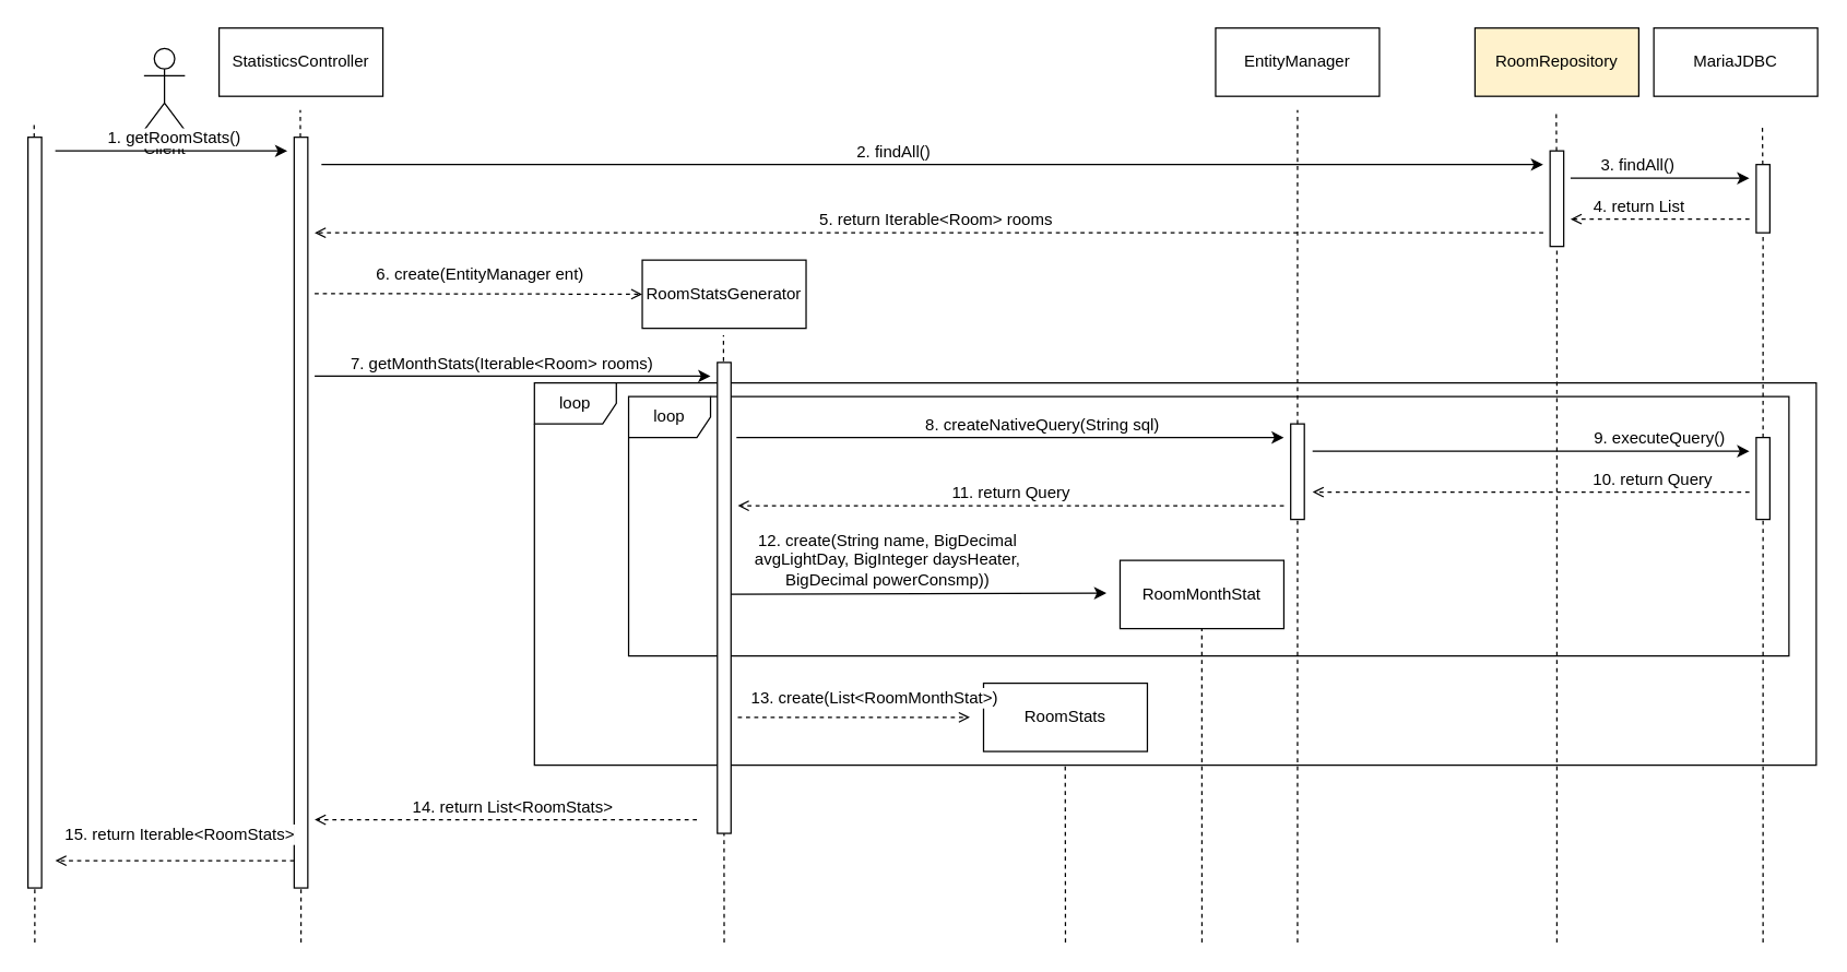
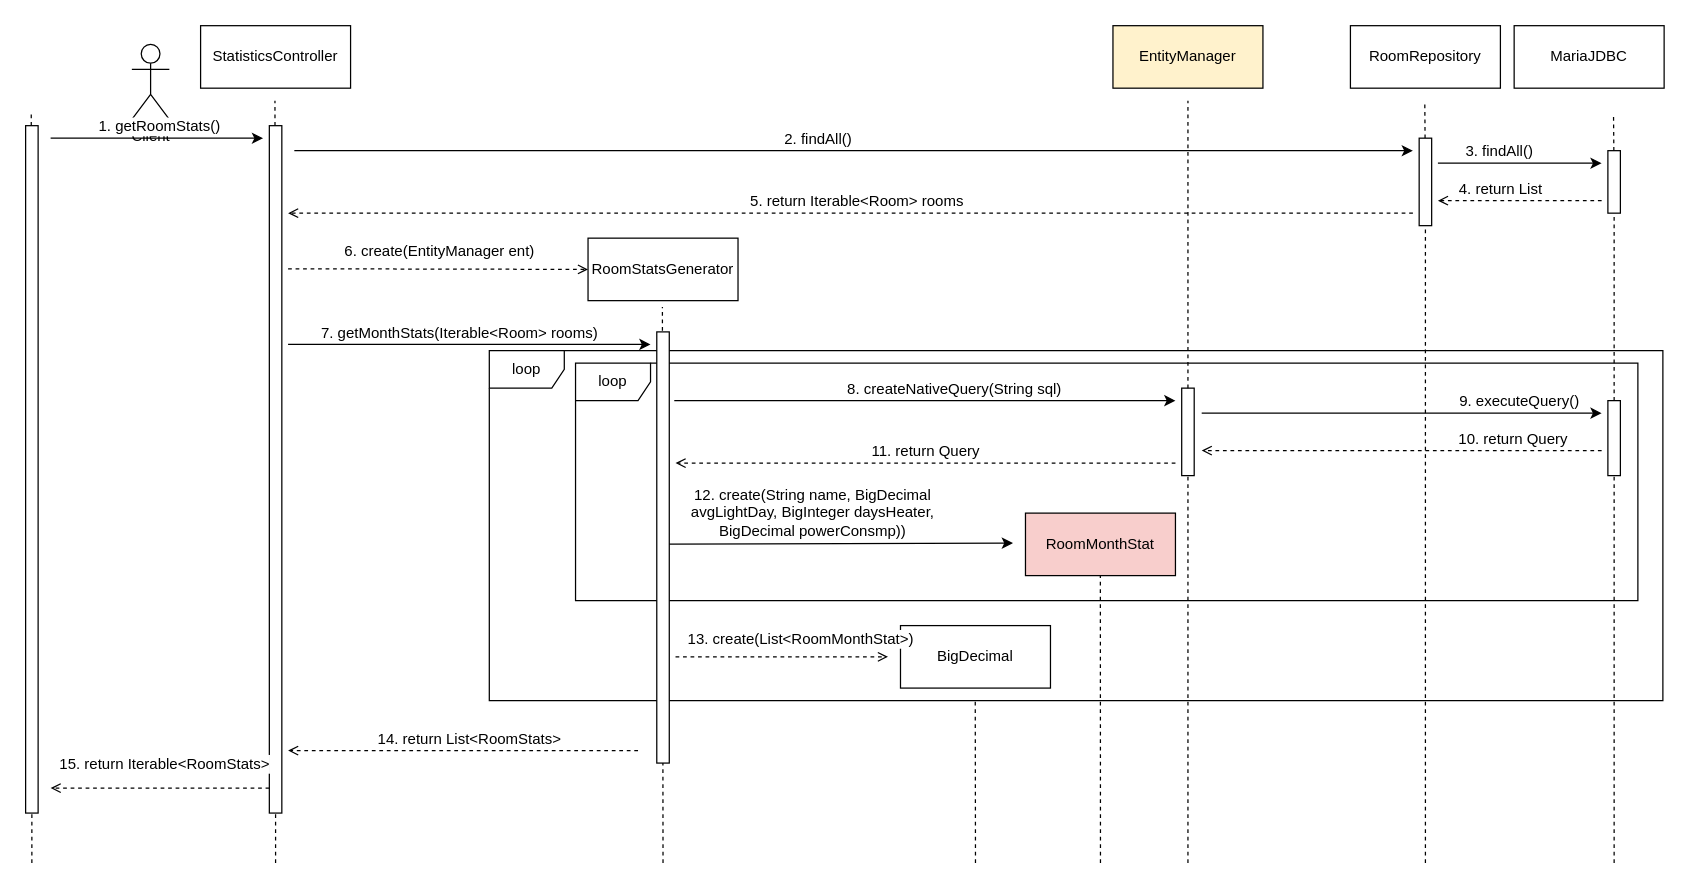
  <mxCell id="0" />
  <mxCell id="1" parent="0" />
  <mxCell id="2" value="loop" style="shape=umlFrame;whiteSpace=wrap;html=1;" parent="1" vertex="1"><mxGeometry x="391" y="280" width="939" height="280" as="geometry" /></mxCell>
  <mxCell id="3" value="loop" style="shape=umlFrame;whiteSpace=wrap;html=1;" parent="1" vertex="1"><mxGeometry x="460" y="290" width="850" height="190" as="geometry" /></mxCell>
  <mxCell id="4" value="Client" style="shape=umlActor;verticalLabelPosition=bottom;labelBackgroundColor=#ffffff;verticalAlign=top;html=1;outlineConnect=0;" parent="1" vertex="1"><mxGeometry x="105" y="35" width="30" height="60" as="geometry" /></mxCell>
  <mxCell id="5" value="" style="endArrow=none;dashed=1;html=1;" parent="1" source="6" edge="1"><mxGeometry width="50" height="50" relative="1" as="geometry"><mxPoint x="25" y="640" as="sourcePoint" /><mxPoint x="24.5" y="90" as="targetPoint" /></mxGeometry></mxCell>
  <mxCell id="6" value="" style="rounded=0;whiteSpace=wrap;html=1;" parent="1" vertex="1"><mxGeometry x="20" y="100" width="10" height="550" as="geometry" /></mxCell>
  <mxCell id="7" value="" style="endArrow=none;dashed=1;html=1;" parent="1" target="6" edge="1"><mxGeometry width="50" height="50" relative="1" as="geometry"><mxPoint x="25" y="690" as="sourcePoint" /><mxPoint x="24.5" y="90" as="targetPoint" /></mxGeometry></mxCell>
  <mxCell id="8" value="StatisticsController" style="rounded=0;whiteSpace=wrap;html=1;" parent="1" vertex="1"><mxGeometry x="160" y="20" width="120" height="50" as="geometry" /></mxCell>
  <mxCell id="9" value="RoomStatsGenerator" style="rounded=0;whiteSpace=wrap;html=1;" parent="1" vertex="1"><mxGeometry x="470" y="190" width="120" height="50" as="geometry" /></mxCell>
  <mxCell id="10" value="" style="endArrow=none;dashed=1;html=1;" parent="1" source="13" edge="1"><mxGeometry width="50" height="50" relative="1" as="geometry"><mxPoint x="220" y="650" as="sourcePoint" /><mxPoint x="219.5" y="80" as="targetPoint" /></mxGeometry></mxCell>
  <mxCell id="11" value="" style="endArrow=classic;html=1;" parent="1" edge="1"><mxGeometry width="50" height="50" relative="1" as="geometry"><mxPoint x="40" y="110" as="sourcePoint" /><mxPoint x="210" y="110" as="targetPoint" /></mxGeometry></mxCell>
  <mxCell id="12" value="1. getRoomStats()" style="edgeLabel;html=1;align=center;verticalAlign=middle;resizable=0;points=[];fontSize=12;" parent="11" vertex="1" connectable="0"><mxGeometry x="0.614" relative="1" as="geometry"><mxPoint x="-51" y="-10" as="offset" /></mxGeometry></mxCell>
  <mxCell id="13" value="" style="rounded=0;whiteSpace=wrap;html=1;" parent="1" vertex="1"><mxGeometry x="215" y="100" width="10" height="550" as="geometry" /></mxCell>
  <mxCell id="14" value="" style="endArrow=none;dashed=1;html=1;" parent="1" target="13" edge="1"><mxGeometry width="50" height="50" relative="1" as="geometry"><mxPoint x="220" y="690" as="sourcePoint" /><mxPoint x="219.5" y="80" as="targetPoint" /></mxGeometry></mxCell>
  <mxCell id="15" value="" style="endArrow=open;dashed=1;html=1;fontSize=12;endFill=0;" parent="1" edge="1"><mxGeometry width="50" height="50" relative="1" as="geometry"><mxPoint x="230" y="214.5" as="sourcePoint" /><mxPoint x="470" y="215" as="targetPoint" /></mxGeometry></mxCell>
  <mxCell id="16" value="6. create(EntityManager ent)" style="edgeLabel;html=1;align=center;verticalAlign=middle;resizable=0;points=[];fontSize=12;" parent="15" vertex="1" connectable="0"><mxGeometry x="-0.183" y="2" relative="1" as="geometry"><mxPoint x="22" y="-12.7" as="offset" /></mxGeometry></mxCell>
- <mxCell id="17" value="RoomRepository" style="rounded=0;whiteSpace=wrap;html=1;fontSize=12;fillColor=#fff2cc;" parent="1" vertex="1"><mxGeometry x="1080" y="20" width="120" height="50" as="geometry" /></mxCell>
+ <mxCell id="17" value="RoomRepository" style="rounded=0;whiteSpace=wrap;html=1;fontSize=12;" parent="1" vertex="1"><mxGeometry x="1080" y="20" width="120" height="50" as="geometry" /></mxCell>
  <mxCell id="18" value="" style="endArrow=none;dashed=1;html=1;fontSize=12;" parent="1" edge="1"><mxGeometry width="50" height="50" relative="1" as="geometry"><mxPoint x="530" y="690" as="sourcePoint" /><mxPoint x="529.5" y="245" as="targetPoint" /></mxGeometry></mxCell>
  <mxCell id="19" value="" style="endArrow=classic;html=1;fontSize=12;" parent="1" edge="1"><mxGeometry width="50" height="50" relative="1" as="geometry"><mxPoint x="235" y="120" as="sourcePoint" /><mxPoint x="1130" y="120" as="targetPoint" /></mxGeometry></mxCell>
  <mxCell id="20" value="2. findAll()" style="edgeLabel;html=1;align=center;verticalAlign=middle;resizable=0;points=[];fontSize=12;" parent="19" vertex="1" connectable="0"><mxGeometry x="0.483" relative="1" as="geometry"><mxPoint x="-246" y="-10" as="offset" /></mxGeometry></mxCell>
  <mxCell id="21" value="" style="endArrow=none;dashed=1;html=1;" parent="1" source="22" edge="1"><mxGeometry width="50" height="50" relative="1" as="geometry"><mxPoint x="1140" y="650" as="sourcePoint" /><mxPoint x="1139.5" y="80" as="targetPoint" /></mxGeometry></mxCell>
  <mxCell id="22" value="" style="rounded=0;whiteSpace=wrap;html=1;" parent="1" vertex="1"><mxGeometry x="1135" y="110" width="10" height="70" as="geometry" /></mxCell>
  <mxCell id="23" value="" style="endArrow=none;dashed=1;html=1;" parent="1" target="22" edge="1"><mxGeometry width="50" height="50" relative="1" as="geometry"><mxPoint x="1140" y="690" as="sourcePoint" /><mxPoint x="1139.5" y="80" as="targetPoint" /></mxGeometry></mxCell>
  <mxCell id="24" value="" style="endArrow=open;dashed=1;html=1;fontSize=12;endFill=0;" parent="1" edge="1"><mxGeometry width="50" height="50" relative="1" as="geometry"><mxPoint x="1130" y="170" as="sourcePoint" /><mxPoint x="230" y="170" as="targetPoint" /></mxGeometry></mxCell>
  <mxCell id="25" value="5. return Iterable&amp;lt;Room&amp;gt; rooms" style="edgeLabel;html=1;align=center;verticalAlign=middle;resizable=0;points=[];fontSize=12;" parent="24" vertex="1" connectable="0"><mxGeometry x="-0.637" y="1" relative="1" as="geometry"><mxPoint x="-283" y="-11" as="offset" /></mxGeometry></mxCell>
  <mxCell id="26" value="" style="rounded=0;whiteSpace=wrap;html=1;fontSize=12;" parent="1" vertex="1"><mxGeometry x="525" y="265" width="10" height="345" as="geometry" /></mxCell>
  <mxCell id="27" value="" style="endArrow=classic;html=1;fontSize=12;" parent="1" edge="1"><mxGeometry width="50" height="50" relative="1" as="geometry"><mxPoint x="230" y="275" as="sourcePoint" /><mxPoint x="520" y="275" as="targetPoint" /></mxGeometry></mxCell>
  <mxCell id="28" value="7. getMonthStats(Iterable&amp;lt;Room&amp;gt; rooms)" style="edgeLabel;html=1;align=center;verticalAlign=middle;resizable=0;points=[];fontSize=12;" parent="27" vertex="1" connectable="0"><mxGeometry x="0.243" y="3" relative="1" as="geometry"><mxPoint x="-44" y="-7" as="offset" /></mxGeometry></mxCell>
  <mxCell id="29" value="MariaJDBC" style="rounded=0;whiteSpace=wrap;html=1;fontSize=12;" parent="1" vertex="1"><mxGeometry x="1211" y="20" width="120" height="50" as="geometry" /></mxCell>
  <mxCell id="30" value="" style="endArrow=none;dashed=1;html=1;fontSize=12;" parent="1" source="35" edge="1"><mxGeometry width="50" height="50" relative="1" as="geometry"><mxPoint x="1291" y="650" as="sourcePoint" /><mxPoint x="1290.5" y="90" as="targetPoint" /></mxGeometry></mxCell>
  <mxCell id="31" value="" style="endArrow=classic;html=1;fontSize=12;" parent="1" edge="1"><mxGeometry width="50" height="50" relative="1" as="geometry"><mxPoint x="1150" y="130" as="sourcePoint" /><mxPoint x="1281" y="130" as="targetPoint" /></mxGeometry></mxCell>
  <mxCell id="32" value="3. findAll()" style="edgeLabel;html=1;align=center;verticalAlign=middle;resizable=0;points=[];fontSize=12;" parent="31" vertex="1" connectable="0"><mxGeometry x="0.483" relative="1" as="geometry"><mxPoint x="-49" y="-10" as="offset" /></mxGeometry></mxCell>
  <mxCell id="33" value="" style="endArrow=open;dashed=1;html=1;fontSize=12;endFill=0;" parent="1" edge="1"><mxGeometry width="50" height="50" relative="1" as="geometry"><mxPoint x="1281" y="160" as="sourcePoint" /><mxPoint x="1150" y="160" as="targetPoint" /></mxGeometry></mxCell>
  <mxCell id="34" value="4. return List" style="edgeLabel;html=1;align=center;verticalAlign=middle;resizable=0;points=[];fontSize=12;" parent="33" vertex="1" connectable="0"><mxGeometry x="-0.637" y="1" relative="1" as="geometry"><mxPoint x="-57.47" y="-11" as="offset" /></mxGeometry></mxCell>
  <mxCell id="35" value="" style="rounded=0;whiteSpace=wrap;html=1;fontSize=12;" parent="1" vertex="1"><mxGeometry x="1286" y="120" width="10" height="50" as="geometry" /></mxCell>
  <mxCell id="36" value="" style="endArrow=none;dashed=1;html=1;fontSize=12;" parent="1" source="40" target="35" edge="1"><mxGeometry width="50" height="50" relative="1" as="geometry"><mxPoint x="1291" y="650" as="sourcePoint" /><mxPoint x="1290.5" y="90" as="targetPoint" /></mxGeometry></mxCell>
- <mxCell id="37" value="EntityManager" style="rounded=0;whiteSpace=wrap;html=1;fontSize=12;" parent="1" vertex="1"><mxGeometry x="890" y="20" width="120" height="50" as="geometry" /></mxCell>
+ <mxCell id="37" value="EntityManager" style="rounded=0;whiteSpace=wrap;html=1;fontSize=12;fillColor=#fff2cc;" parent="1" vertex="1"><mxGeometry x="890" y="20" width="120" height="50" as="geometry" /></mxCell>
  <mxCell id="38" value="" style="endArrow=classic;html=1;fontSize=12;" parent="1" edge="1"><mxGeometry width="50" height="50" relative="1" as="geometry"><mxPoint x="539" y="320" as="sourcePoint" /><mxPoint x="940" y="320" as="targetPoint" /></mxGeometry></mxCell>
  <mxCell id="39" value="8. createNativeQuery(String sql)" style="edgeLabel;html=1;align=center;verticalAlign=middle;resizable=0;points=[];fontSize=12;" parent="38" vertex="1" connectable="0"><mxGeometry x="0.243" y="3" relative="1" as="geometry"><mxPoint x="-26" y="-7" as="offset" /></mxGeometry></mxCell>
  <mxCell id="40" value="" style="rounded=0;whiteSpace=wrap;html=1;fontSize=12;" parent="1" vertex="1"><mxGeometry x="1286" y="320" width="10" height="60" as="geometry" /></mxCell>
  <mxCell id="41" value="" style="endArrow=none;dashed=1;html=1;fontSize=12;" parent="1" target="40" edge="1"><mxGeometry width="50" height="50" relative="1" as="geometry"><mxPoint x="1291" y="690" as="sourcePoint" /><mxPoint x="1291" y="200" as="targetPoint" /></mxGeometry></mxCell>
  <mxCell id="42" value="" style="endArrow=classic;html=1;fontSize=12;" parent="1" edge="1"><mxGeometry width="50" height="50" relative="1" as="geometry"><mxPoint x="961" y="330" as="sourcePoint" /><mxPoint x="1281" y="330" as="targetPoint" /></mxGeometry></mxCell>
  <mxCell id="43" value="9. executeQuery()" style="edgeLabel;html=1;align=center;verticalAlign=middle;resizable=0;points=[];fontSize=12;" parent="42" vertex="1" connectable="0"><mxGeometry x="0.243" y="3" relative="1" as="geometry"><mxPoint x="54" y="-7" as="offset" /></mxGeometry></mxCell>
  <mxCell id="44" value="" style="endArrow=open;dashed=1;html=1;fontSize=12;endFill=0;" parent="1" edge="1"><mxGeometry width="50" height="50" relative="1" as="geometry"><mxPoint x="1281" y="360" as="sourcePoint" /><mxPoint x="961" y="360" as="targetPoint" /></mxGeometry></mxCell>
  <mxCell id="45" value="10. return Query" style="edgeLabel;html=1;align=center;verticalAlign=middle;resizable=0;points=[];fontSize=12;" parent="44" vertex="1" connectable="0"><mxGeometry x="-0.637" y="1" relative="1" as="geometry"><mxPoint x="-13.35" y="-11" as="offset" /></mxGeometry></mxCell>
  <mxCell id="46" value="" style="endArrow=open;dashed=1;html=1;fontSize=12;endFill=0;" parent="1" edge="1"><mxGeometry width="50" height="50" relative="1" as="geometry"><mxPoint x="940" y="370" as="sourcePoint" /><mxPoint x="540" y="370" as="targetPoint" /></mxGeometry></mxCell>
  <mxCell id="47" value="11. return Query" style="edgeLabel;html=1;align=center;verticalAlign=middle;resizable=0;points=[];fontSize=12;" parent="46" vertex="1" connectable="0"><mxGeometry x="-0.637" y="1" relative="1" as="geometry"><mxPoint x="-127.06" y="-11" as="offset" /></mxGeometry></mxCell>
- <mxCell id="48" value="RoomMonthStat" style="rounded=0;whiteSpace=wrap;html=1;fontSize=12;" parent="1" vertex="1"><mxGeometry x="820" y="410" width="120" height="50" as="geometry" /></mxCell>
+ <mxCell id="48" value="RoomMonthStat" style="rounded=0;whiteSpace=wrap;html=1;fontSize=12;fillColor=#f8cecc;" parent="1" vertex="1"><mxGeometry x="820" y="410" width="120" height="50" as="geometry" /></mxCell>
  <mxCell id="49" value="" style="endArrow=none;dashed=1;html=1;fontSize=12;" parent="1" edge="1"><mxGeometry width="50" height="50" relative="1" as="geometry"><mxPoint x="880" y="690" as="sourcePoint" /><mxPoint x="879.91" y="460" as="targetPoint" /></mxGeometry></mxCell>
  <mxCell id="50" value="" style="endArrow=classic;html=1;" parent="1" edge="1"><mxGeometry width="50" height="50" relative="1" as="geometry"><mxPoint x="535" y="434.82" as="sourcePoint" /><mxPoint x="810" y="434" as="targetPoint" /></mxGeometry></mxCell>
  <mxCell id="51" value="&lt;span style=&quot;color: rgb(0 , 0 , 0) ; font-family: &amp;#34;helvetica&amp;#34; ; font-size: 12px ; font-style: normal ; font-weight: 400 ; letter-spacing: normal ; text-align: center ; text-indent: 0px ; text-transform: none ; word-spacing: 0px ; background-color: rgb(255 , 255 , 255) ; float: none ; display: inline&quot;&gt;12. create(String name, BigDecimal avgLightDay, BigInteger daysHeater, BigDecimal powerConsmp))&lt;/span&gt;" style="text;html=1;strokeColor=none;fillColor=none;align=center;verticalAlign=middle;whiteSpace=wrap;rounded=0;" parent="1" vertex="1"><mxGeometry x="550" y="400" width="200" height="20" as="geometry" /></mxCell>
  <mxCell id="52" value="" style="rounded=0;whiteSpace=wrap;html=1;fontSize=12;" parent="1" vertex="1"><mxGeometry x="945" y="310" width="10" height="70" as="geometry" /></mxCell>
  <mxCell id="53" value="" style="endArrow=none;dashed=1;html=1;fontSize=12;" parent="1" target="52" edge="1"><mxGeometry width="50" height="50" relative="1" as="geometry"><mxPoint x="950" y="690" as="sourcePoint" /><mxPoint x="949.5" y="80" as="targetPoint" /></mxGeometry></mxCell>
  <mxCell id="54" value="" style="endArrow=none;dashed=1;html=1;fontSize=12;" parent="1" source="52" edge="1"><mxGeometry width="50" height="50" relative="1" as="geometry"><mxPoint x="949.934" y="310" as="sourcePoint" /><mxPoint x="950" y="80" as="targetPoint" /></mxGeometry></mxCell>
- <mxCell id="55" value="RoomStats" style="rounded=0;whiteSpace=wrap;html=1;fontSize=12;" parent="1" vertex="1"><mxGeometry x="720" y="500" width="120" height="50" as="geometry" /></mxCell>
+ <mxCell id="55" value="BigDecimal" style="rounded=0;whiteSpace=wrap;html=1;fontSize=12;" parent="1" vertex="1"><mxGeometry x="720" y="500" width="120" height="50" as="geometry" /></mxCell>
  <mxCell id="56" value="" style="endArrow=open;dashed=1;html=1;fontSize=12;endFill=0;" parent="1" edge="1"><mxGeometry width="50" height="50" relative="1" as="geometry"><mxPoint x="540" y="525" as="sourcePoint" /><mxPoint x="710" y="525" as="targetPoint" /></mxGeometry></mxCell>
  <mxCell id="57" value="13. create(List&amp;lt;RoomMonthStat&amp;gt;)" style="edgeLabel;html=1;align=center;verticalAlign=middle;resizable=0;points=[];fontSize=12;" parent="56" vertex="1" connectable="0"><mxGeometry x="-0.183" y="2" relative="1" as="geometry"><mxPoint x="30.59" y="-12.7" as="offset" /></mxGeometry></mxCell>
  <mxCell id="58" value="" style="endArrow=none;dashed=1;html=1;fontSize=12;" parent="1" edge="1"><mxGeometry width="50" height="50" relative="1" as="geometry"><mxPoint x="780" y="690" as="sourcePoint" /><mxPoint x="779.82" y="560" as="targetPoint" /></mxGeometry></mxCell>
  <mxCell id="59" value="" style="endArrow=open;dashed=1;html=1;fontSize=12;endFill=0;" parent="1" edge="1"><mxGeometry width="50" height="50" relative="1" as="geometry"><mxPoint x="510" y="600" as="sourcePoint" /><mxPoint x="230" y="600" as="targetPoint" /></mxGeometry></mxCell>
  <mxCell id="60" value="&lt;span style=&quot;color: rgba(0 , 0 , 0 , 0) ; font-family: monospace ; font-size: 0px ; background-color: rgb(248 , 249 , 250)&quot;&gt;%3CmxGraphModel%3E%3Croot%3E%3CmxCell%20id%3D%220%22%2F%3E%3CmxCell%20id%3D%221%22%20parent%3D%220%22%2F%3E%3CmxCell%20id%3D%222%22%20value%3D%22create(ArrayList%26amp%3Blt%3BRoomMonthStat%26amp%3Bgt%3B)%22%20style%3D%22edgeLabel%3Bhtml%3D1%3Balign%3Dcenter%3BverticalAlign%3Dmiddle%3Bresizable%3D0%3Bpoints%3D%5B%5D%3BfontSize%3D12%3B%22%20vertex%3D%221%22%20connectable%3D%220%22%20parent%3D%221%22%3E%3CmxGeometry%20x%3D%22660.002%22%20y%3D%22540.3%22%20as%3D%22geometry%22%3E%3CmxPoint%20x%3D%2230.59%22%20y%3D%22-12.7%22%20as%3D%22offset%22%2F%3E%3C%2FmxGeometry%3E%3C%2FmxCell%3E%3C%2Froot%3E%3C%2FmxGraphModel%3Eretur&lt;/span&gt;" style="edgeLabel;html=1;align=center;verticalAlign=middle;resizable=0;points=[];fontSize=12;" parent="59" vertex="1" connectable="0"><mxGeometry x="-0.637" y="1" relative="1" as="geometry"><mxPoint x="-97.06" y="-11" as="offset" /></mxGeometry></mxCell>
  <mxCell id="61" value="&lt;font style=&quot;font-size: 12px&quot;&gt;14. return List&amp;lt;RoomStats&amp;gt;&lt;/font&gt;" style="edgeLabel;html=1;align=center;verticalAlign=middle;resizable=0;points=[];fontSize=12;" parent="59" vertex="1" connectable="0"><mxGeometry x="-0.156" y="1" relative="1" as="geometry"><mxPoint x="-17.65" y="-11" as="offset" /></mxGeometry></mxCell>
  <mxCell id="62" value="" style="endArrow=open;dashed=1;html=1;fontSize=12;endFill=0;" parent="1" edge="1"><mxGeometry width="50" height="50" relative="1" as="geometry"><mxPoint x="215" y="630" as="sourcePoint" /><mxPoint x="40" y="630" as="targetPoint" /></mxGeometry></mxCell>
  <mxCell id="63" value="&lt;span style=&quot;color: rgba(0 , 0 , 0 , 0) ; font-family: monospace ; font-size: 0px ; background-color: rgb(248 , 249 , 250)&quot;&gt;%3CmxGraphModel%3E%3Croot%3E%3CmxCell%20id%3D%220%22%2F%3E%3CmxCell%20id%3D%221%22%20parent%3D%220%22%2F%3E%3CmxCell%20id%3D%222%22%20value%3D%22create(ArrayList%26amp%3Blt%3BRoomMonthStat%26amp%3Bgt%3B)%22%20style%3D%22edgeLabel%3Bhtml%3D1%3Balign%3Dcenter%3BverticalAlign%3Dmiddle%3Bresizable%3D0%3Bpoints%3D%5B%5D%3BfontSize%3D12%3B%22%20vertex%3D%221%22%20connectable%3D%220%22%20parent%3D%221%22%3E%3CmxGeometry%20x%3D%22660.002%22%20y%3D%22540.3%22%20as%3D%22geometry%22%3E%3CmxPoint%20x%3D%2230.59%22%20y%3D%22-12.7%22%20as%3D%22offset%22%2F%3E%3C%2FmxGeometry%3E%3C%2FmxCell%3E%3C%2Froot%3E%3C%2FmxGraphModel%3Eretur&lt;/span&gt;" style="edgeLabel;html=1;align=center;verticalAlign=middle;resizable=0;points=[];fontSize=12;" parent="62" vertex="1" connectable="0"><mxGeometry x="-0.637" y="1" relative="1" as="geometry"><mxPoint x="-97.06" y="-11" as="offset" /></mxGeometry></mxCell>
  <mxCell id="64" value="&lt;font style=&quot;font-size: 12px&quot;&gt;15. return Iterable&amp;lt;RoomStats&amp;gt;&lt;/font&gt;" style="edgeLabel;html=1;align=center;verticalAlign=middle;resizable=0;points=[];fontSize=12;" parent="62" vertex="1" connectable="0"><mxGeometry x="-0.156" y="1" relative="1" as="geometry"><mxPoint x="-11.0" y="-21" as="offset" /></mxGeometry></mxCell>
